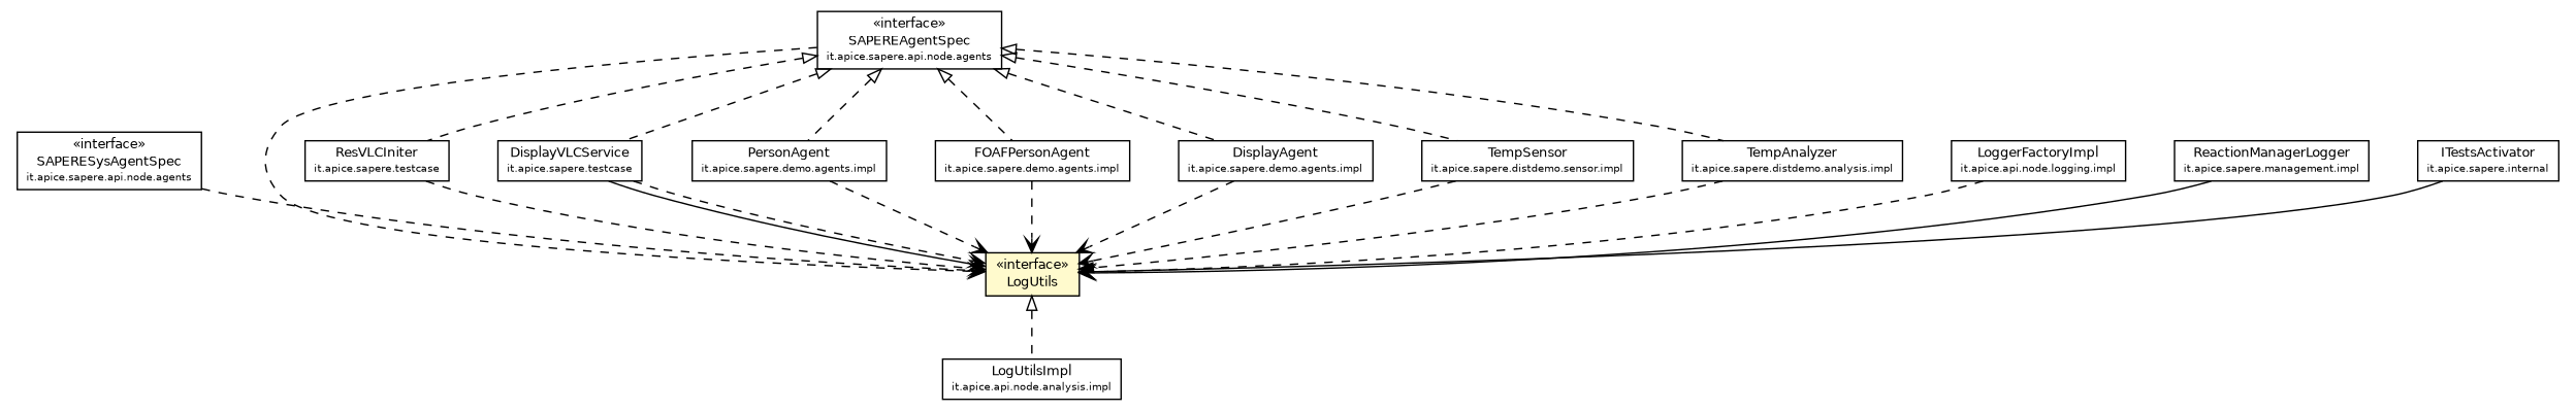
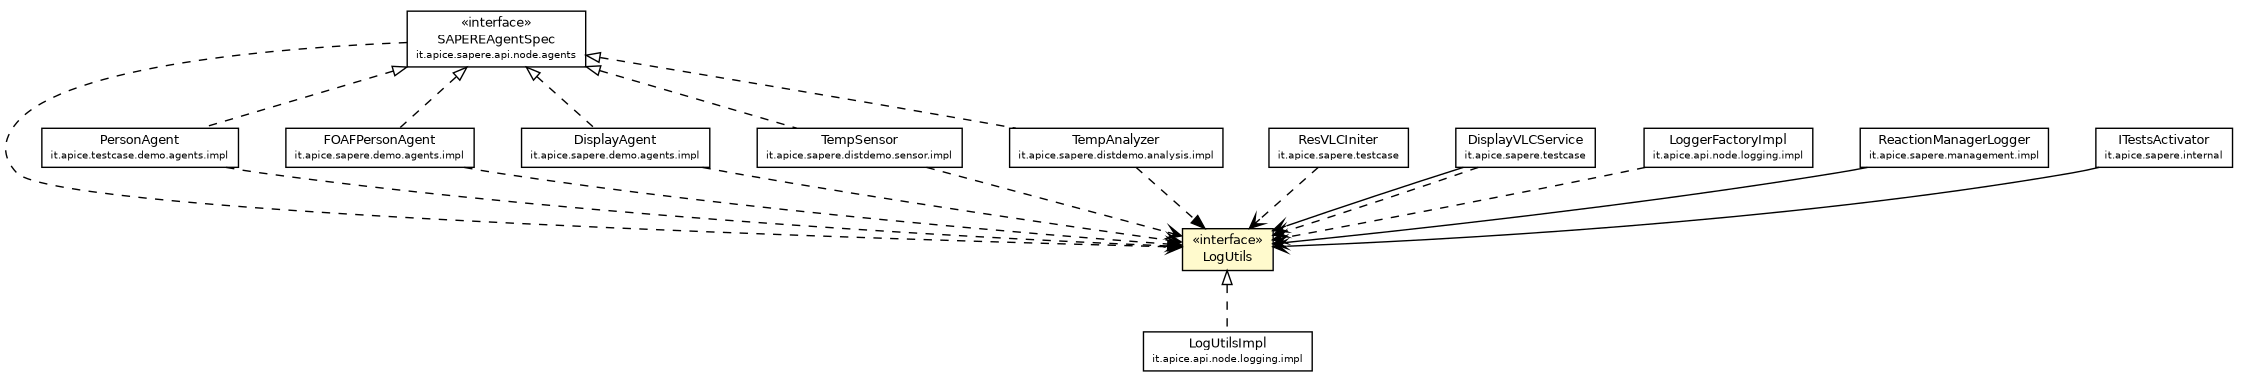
  digraph {
    node [fontcolor=black fontname=Helvetica fontsize=9.0 shape=plaintext]
    edge [arrowhead=open color=black fontcolor=black fontname=Helvetica fontsize=10.0 headport=p labelfontname=Helvetica labelfontsize=10 style=dashed tailport=p]
-   n1 [label=<<table border="0" cellborder="1" cellspacing="0" cellpadding="2" port="p" href="../agents/SAPERESysAgentSpec.html"> 		<tr><td><table border="0" cellspacing="0" cellpadding="1"> 			<tr><td> &laquo;interface&raquo; </td></tr> 			<tr><td> SAPERESysAgentSpec </td></tr> 			<tr><td><font point-size="7.0"> it.apice.sapere.api.node.agents </font></td></tr> 		</table></td></tr> 		</table>>]
    n2 [label=<<table border="0" cellborder="1" cellspacing="0" cellpadding="2" port="p" bgcolor="lemonChiffon" href="./LogUtils.html"> 		<tr><td><table border="0" cellspacing="0" cellpadding="1"> 			<tr><td> &laquo;interface&raquo; </td></tr> 			<tr><td> LogUtils </td></tr> 		</table></td></tr> 		</table>>]
-   n3 [label=<<table border="0" cellborder="1" cellspacing="0" cellpadding="2" port="p" href="../../../../api/node/logging/impl/LogUtilsImpl.html"> 		<tr><td><table border="0" cellspacing="0" cellpadding="1"> 			<tr><td> LogUtilsImpl </td></tr> 			<tr><td><font point-size="7.0"> it.apice.api.node.analysis.impl </font></td></tr> 		</table></td></tr> 		</table>>]
+   n3 [label=<<table border="0" cellborder="1" cellspacing="0" cellpadding="2" port="p" href="../../../../api/node/logging/impl/LogUtilsImpl.html"> 		<tr><td><table border="0" cellspacing="0" cellpadding="1"> 			<tr><td> LogUtilsImpl </td></tr> 			<tr><td><font point-size="7.0"> it.apice.api.node.logging.impl </font></td></tr> 		</table></td></tr> 		</table>>]
    n4 [label=<<table border="0" cellborder="1" cellspacing="0" cellpadding="2" port="p" href="../agents/SAPEREAgentSpec.html"> 		<tr><td><table border="0" cellspacing="0" cellpadding="1"> 			<tr><td> &laquo;interface&raquo; </td></tr> 			<tr><td> SAPEREAgentSpec </td></tr> 			<tr><td><font point-size="7.0"> it.apice.sapere.api.node.agents </font></td></tr> 		</table></td></tr> 		</table>>]
    n5 [label=<<table border="0" cellborder="1" cellspacing="0" cellpadding="2" port="p" href="../../../testcase/ResVLCIniter.html"> 		<tr><td><table border="0" cellspacing="0" cellpadding="1"> 			<tr><td> ResVLCIniter </td></tr> 			<tr><td><font point-size="7.0"> it.apice.sapere.testcase </font></td></tr> 		</table></td></tr> 		</table>>]
    n6 [label=<<table border="0" cellborder="1" cellspacing="0" cellpadding="2" port="p" href="../../../testcase/DisplayVLCService.html"> 		<tr><td><table border="0" cellspacing="0" cellpadding="1"> 			<tr><td> DisplayVLCService </td></tr> 			<tr><td><font point-size="7.0"> it.apice.sapere.testcase </font></td></tr> 		</table></td></tr> 		</table>>]
-   n7 [label=<<table border="0" cellborder="1" cellspacing="0" cellpadding="2" port="p" href="../../../demo/agents/impl/PersonAgent.html"> 		<tr><td><table border="0" cellspacing="0" cellpadding="1"> 			<tr><td> PersonAgent </td></tr> 			<tr><td><font point-size="7.0"> it.apice.sapere.demo.agents.impl </font></td></tr> 		</table></td></tr> 		</table>>]
+   n7 [label=<<table border="0" cellborder="1" cellspacing="0" cellpadding="2" port="p" href="../../../demo/agents/impl/PersonAgent.html"> 		<tr><td><table border="0" cellspacing="0" cellpadding="1"> 			<tr><td> PersonAgent </td></tr> 			<tr><td><font point-size="7.0"> it.apice.testcase.demo.agents.impl </font></td></tr> 		</table></td></tr> 		</table>>]
    n8 [label=<<table border="0" cellborder="1" cellspacing="0" cellpadding="2" port="p" href="../../../demo/agents/impl/FOAFPersonAgent.html"> 		<tr><td><table border="0" cellspacing="0" cellpadding="1"> 			<tr><td> FOAFPersonAgent </td></tr> 			<tr><td><font point-size="7.0"> it.apice.sapere.demo.agents.impl </font></td></tr> 		</table></td></tr> 		</table>>]
    n9 [label=<<table border="0" cellborder="1" cellspacing="0" cellpadding="2" port="p" href="../../../demo/agents/impl/DisplayAgent.html"> 		<tr><td><table border="0" cellspacing="0" cellpadding="1"> 			<tr><td> DisplayAgent </td></tr> 			<tr><td><font point-size="7.0"> it.apice.sapere.demo.agents.impl </font></td></tr> 		</table></td></tr> 		</table>>]
    n10 [label=<<table border="0" cellborder="1" cellspacing="0" cellpadding="2" port="p" href="../../../distdemo/sensor/impl/TempSensor.html"> 		<tr><td><table border="0" cellspacing="0" cellpadding="1"> 			<tr><td> TempSensor </td></tr> 			<tr><td><font point-size="7.0"> it.apice.sapere.distdemo.sensor.impl </font></td></tr> 		</table></td></tr> 		</table>>]
    n11 [label=<<table border="0" cellborder="1" cellspacing="0" cellpadding="2" port="p" href="../../../distdemo/analysis/impl/TempAnalyzer.html"> 		<tr><td><table border="0" cellspacing="0" cellpadding="1"> 			<tr><td> TempAnalyzer </td></tr> 			<tr><td><font point-size="7.0"> it.apice.sapere.distdemo.analysis.impl </font></td></tr> 		</table></td></tr> 		</table>>]
    n12 [label=<<table border="0" cellborder="1" cellspacing="0" cellpadding="2" port="p" href="../../../../api/node/logging/impl/LoggerFactoryImpl.html"> 		<tr><td><table border="0" cellspacing="0" cellpadding="1"> 			<tr><td> LoggerFactoryImpl </td></tr> 			<tr><td><font point-size="7.0"> it.apice.api.node.logging.impl </font></td></tr> 		</table></td></tr> 		</table>>]
    n13 [label=<<table border="0" cellborder="1" cellspacing="0" cellpadding="2" port="p" href="../../../management/impl/ReactionManagerLogger.html"> 		<tr><td><table border="0" cellspacing="0" cellpadding="1"> 			<tr><td> ReactionManagerLogger </td></tr> 			<tr><td><font point-size="7.0"> it.apice.sapere.management.impl </font></td></tr> 		</table></td></tr> 		</table>>]
    n14 [label=<<table border="0" cellborder="1" cellspacing="0" cellpadding="2" port="p" href="../../../internal/ITestsActivator.html"> 		<tr><td><table border="0" cellspacing="0" cellpadding="1"> 			<tr><td> ITestsActivator </td></tr> 			<tr><td><font point-size="7.0"> it.apice.sapere.internal </font></td></tr> 		</table></td></tr> 		</table>>]
-   n1 -> n2
    n2 -> n3 [arrowtail=empty dir=back fontsize=10 arrowhead="" color="" fontcolor=""]
    n4 -> n2
-   n4 -> n5 [arrowtail=empty dir=back fontsize=10 arrowhead="" color="" fontcolor=""]
-   n4 -> n6 [arrowtail=empty dir=back fontsize=10 arrowhead="" color="" fontcolor=""]
    n4 -> n7 [arrowtail=empty dir=back fontsize=10 arrowhead="" color="" fontcolor=""]
    n4 -> n8 [arrowtail=empty dir=back fontsize=10 arrowhead="" color="" fontcolor=""]
    n4 -> n9 [arrowtail=empty dir=back fontsize=10 arrowhead="" color="" fontcolor=""]
    n4 -> n10 [arrowtail=empty dir=back fontsize=10 arrowhead="" color="" fontcolor=""]
    n4 -> n11 [arrowtail=empty dir=back fontsize=10 arrowhead="" color="" fontcolor=""]
    n5 -> n2
    n6 -> n2 [style=""]
    n6 -> n2
-   n7 -> n2
+   n7 -> n2 [arrowhead=normal]
    n8 -> n2
    n9 -> n2
    n10 -> n2
    n11 -> n2 [arrowhead=normal]
    n12 -> n2
    n13 -> n2 [style=""]
    n14 -> n2 [style=""]
  }
